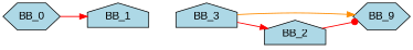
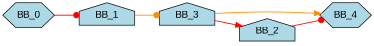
  digraph {
    fontname="Liberation Sans"
    fontsize=20
    rankdir=LR
    node [fillcolor=lightblue fontname="Liberation Sans" shape=house style=filled]
    edge [arrowhead=dot arrowsize=1 color=red fontname="Liberation Sans" penwidth=1.2]
    BB_0 [shape=hexagon]
    BB_1
    BB_3
-   BB_4 [shape=hexagon label=BB_9]
+   BB_4 [shape=hexagon]
    BB_2
-   BB_0 -> BB_1 [arrowhead=normal]
+   BB_0 -> BB_1
+   BB_1 -> BB_3 [color=darkorange]
    BB_3 -> BB_4 [arrowhead=normal color=darkorange]
    BB_3 -> BB_2 [arrowhead=normal]
    BB_2 -> BB_4
  }
